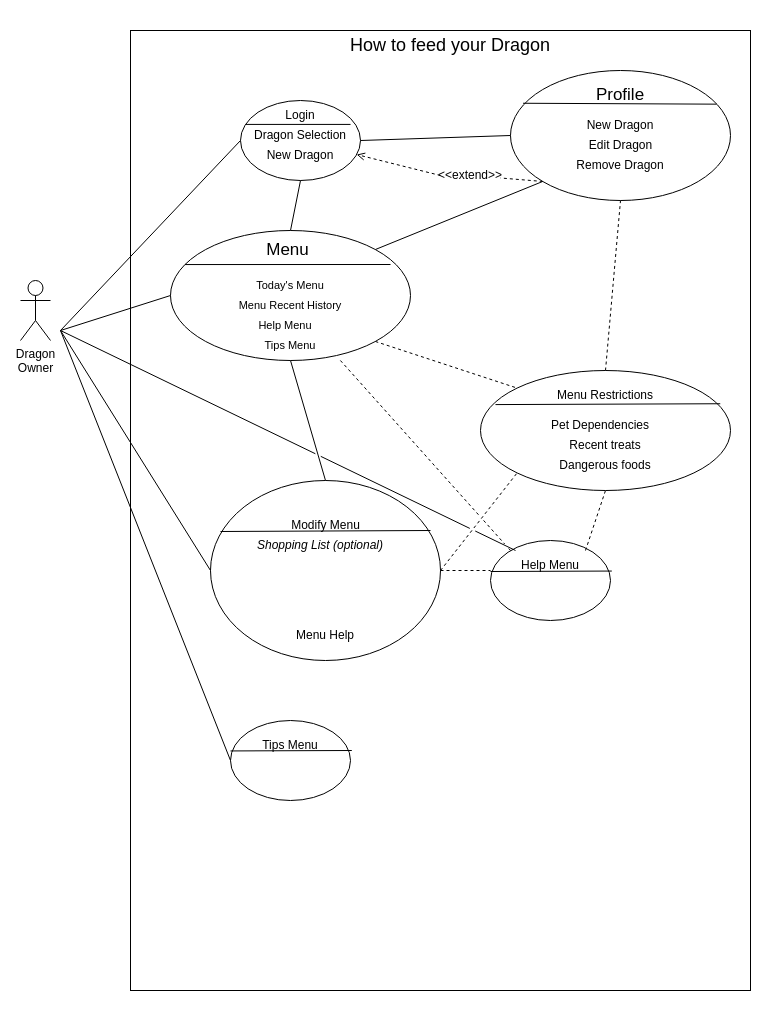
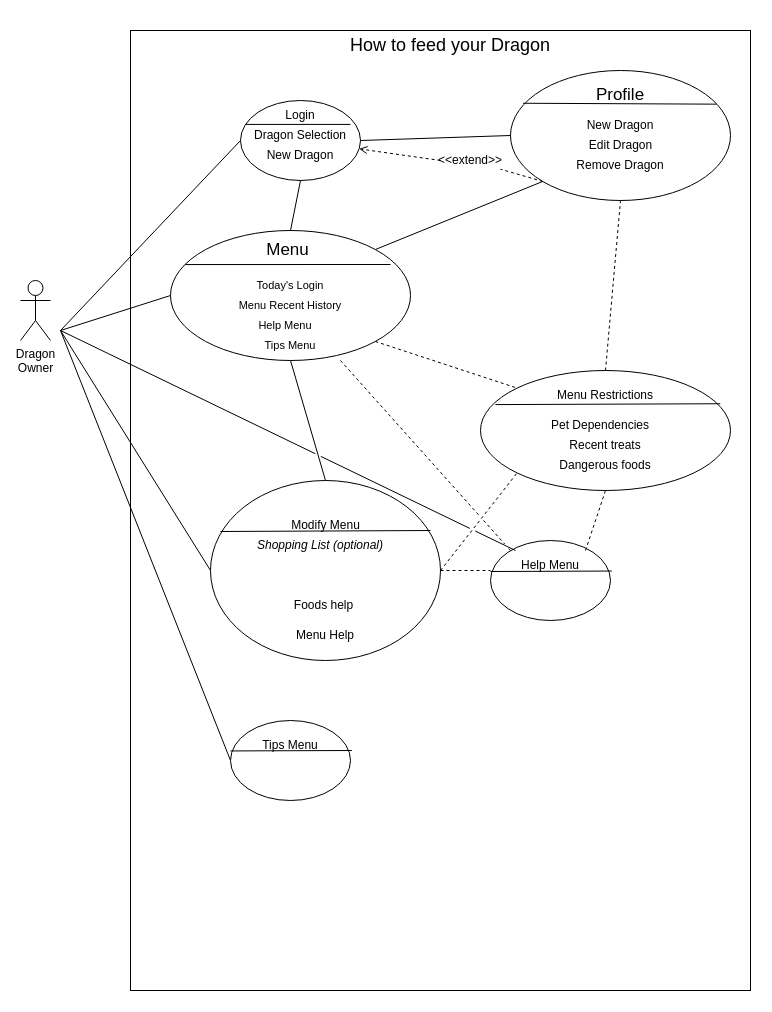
  <mxCell id="0" />
  <mxCell id="1" parent="0" />
  <mxCell id="2" value="Dragon&lt;br&gt;Owner&lt;br&gt;" style="shape=umlActor;verticalLabelPosition=bottom;verticalAlign=top;html=1;outlineConnect=0;" parent="1" vertex="1"><mxGeometry x="20" y="280" width="30" height="60" as="geometry" /></mxCell>
  <mxCell id="3" value="" style="rounded=0;whiteSpace=wrap;html=1;" parent="1" vertex="1"><mxGeometry x="130" y="30" width="620" height="960" as="geometry" /></mxCell>
  <mxCell id="4" value="How to feed your Dragon" style="text;html=1;strokeColor=none;fillColor=none;align=center;verticalAlign=middle;whiteSpace=wrap;rounded=0;fontSize=18;" parent="1" vertex="1"><mxGeometry x="330" y="20" width="240" height="50" as="geometry" /></mxCell>
  <mxCell id="5" value="" style="ellipse;whiteSpace=wrap;html=1;fontSize=18;" parent="1" vertex="1"><mxGeometry x="240" y="100" width="120" height="80" as="geometry" /></mxCell>
  <mxCell id="6" value="" style="ellipse;whiteSpace=wrap;html=1;fontSize=18;" parent="1" vertex="1"><mxGeometry x="170" y="230" width="240" height="130" as="geometry" /></mxCell>
  <mxCell id="7" value="" style="ellipse;whiteSpace=wrap;html=1;fontSize=18;" parent="1" vertex="1"><mxGeometry x="480" y="370" width="250" height="120" as="geometry" /></mxCell>
  <mxCell id="8" value="" style="ellipse;whiteSpace=wrap;html=1;fontSize=18;" parent="1" vertex="1"><mxGeometry x="210" y="480" width="230" height="180" as="geometry" /></mxCell>
  <mxCell id="9" value="" style="endArrow=none;html=1;rounded=0;fontSize=18;entryX=0;entryY=0.5;entryDx=0;entryDy=0;exitX=0;exitY=0.5;exitDx=0;exitDy=0;" parent="1" source="6" target="5" edge="1"><mxGeometry width="50" height="50" relative="1" as="geometry"><mxPoint x="630" y="310" as="sourcePoint" /><mxPoint x="680" y="260" as="targetPoint" /><Array as="points"><mxPoint x="60" y="330" /></Array></mxGeometry></mxCell>
  <mxCell id="10" value="" style="endArrow=none;html=1;rounded=0;fontSize=18;entryX=0;entryY=0.5;entryDx=0;entryDy=0;" parent="1" target="8" edge="1"><mxGeometry width="50" height="50" relative="1" as="geometry"><mxPoint x="60" y="330" as="sourcePoint" /><mxPoint x="510" y="340" as="targetPoint" /></mxGeometry></mxCell>
  <mxCell id="11" value="" style="ellipse;whiteSpace=wrap;html=1;fontSize=18;" parent="1" vertex="1"><mxGeometry x="510" y="70" width="220" height="130" as="geometry" /></mxCell>
  <mxCell id="12" value="" style="endArrow=none;html=1;rounded=0;fontSize=18;exitX=1;exitY=0.5;exitDx=0;exitDy=0;entryX=0;entryY=0.5;entryDx=0;entryDy=0;" parent="1" source="5" target="11" edge="1"><mxGeometry width="50" height="50" relative="1" as="geometry"><mxPoint x="630" y="300" as="sourcePoint" /><mxPoint x="680" y="250" as="targetPoint" /></mxGeometry></mxCell>
  <mxCell id="13" value="" style="endArrow=none;html=1;rounded=0;fontSize=18;exitX=0.5;exitY=0;exitDx=0;exitDy=0;entryX=0.5;entryY=1;entryDx=0;entryDy=0;" parent="1" source="6" target="5" edge="1"><mxGeometry width="50" height="50" relative="1" as="geometry"><mxPoint x="630" y="300" as="sourcePoint" /><mxPoint x="680" y="250" as="targetPoint" /></mxGeometry></mxCell>
  <mxCell id="14" value="" style="endArrow=none;html=1;rounded=0;fontSize=18;exitX=0.5;exitY=0;exitDx=0;exitDy=0;entryX=0.5;entryY=1;entryDx=0;entryDy=0;" parent="1" source="8" target="6" edge="1"><mxGeometry width="50" height="50" relative="1" as="geometry"><mxPoint x="630" y="500" as="sourcePoint" /><mxPoint x="680" y="450" as="targetPoint" /></mxGeometry></mxCell>
  <mxCell id="15" value="" style="endArrow=none;html=1;rounded=0;fontSize=18;entryX=1;entryY=0;entryDx=0;entryDy=0;exitX=0;exitY=1;exitDx=0;exitDy=0;" parent="1" source="11" target="6" edge="1"><mxGeometry width="50" height="50" relative="1" as="geometry"><mxPoint x="630" y="500" as="sourcePoint" /><mxPoint x="680" y="450" as="targetPoint" /></mxGeometry></mxCell>
  <mxCell id="16" value="" style="endArrow=open;dashed=1;html=1;rounded=0;fontSize=18;jumpStyle=gap;exitX=0;exitY=0.5;exitDx=0;exitDy=0;endFill=0;startArrow=none;" parent="1" source="17" target="5" edge="1"><mxGeometry width="50" height="50" relative="1" as="geometry"><mxPoint x="430" y="200" as="sourcePoint" /><mxPoint x="480" y="150" as="targetPoint" /></mxGeometry></mxCell>
- <mxCell id="17" value="&amp;lt;&amp;lt;extend&amp;gt;&amp;gt;" style="text;html=1;strokeColor=none;fillColor=none;align=center;verticalAlign=middle;whiteSpace=wrap;rounded=0;fontSize=12;" parent="1" vertex="1"><mxGeometry x="440" y="160" width="60" height="30" as="geometry" /></mxCell>
+ <mxCell id="17" value="&amp;lt;&amp;lt;extend&amp;gt;&amp;gt;" style="text;html=1;strokeColor=none;fillColor=none;align=center;verticalAlign=middle;whiteSpace=wrap;rounded=0;fontSize=12;" parent="1" vertex="1"><mxGeometry x="440" y="145" width="60" height="30" as="geometry" /></mxCell>
  <mxCell id="18" value="" style="endArrow=none;dashed=1;html=1;rounded=0;fontSize=18;jumpStyle=gap;exitX=0;exitY=1;exitDx=0;exitDy=0;endFill=0;" parent="1" source="11" target="17" edge="1"><mxGeometry width="50" height="50" relative="1" as="geometry"><mxPoint x="585.15" y="185.504" as="sourcePoint" /><mxPoint x="358.426" y="149.102" as="targetPoint" /></mxGeometry></mxCell>
  <mxCell id="19" value="" style="endArrow=none;dashed=1;html=1;rounded=0;fontSize=12;jumpStyle=gap;entryX=0.5;entryY=1;entryDx=0;entryDy=0;exitX=0.5;exitY=0;exitDx=0;exitDy=0;" parent="1" source="7" target="11" edge="1"><mxGeometry width="50" height="50" relative="1" as="geometry"><mxPoint x="430" y="340" as="sourcePoint" /><mxPoint x="480" y="290" as="targetPoint" /></mxGeometry></mxCell>
  <mxCell id="20" value="" style="endArrow=none;dashed=1;html=1;rounded=0;fontSize=12;jumpStyle=gap;entryX=0;entryY=1;entryDx=0;entryDy=0;exitX=1;exitY=0.5;exitDx=0;exitDy=0;" parent="1" source="8" target="7" edge="1"><mxGeometry width="50" height="50" relative="1" as="geometry"><mxPoint x="390" y="570" as="sourcePoint" /><mxPoint x="495" y="400" as="targetPoint" /></mxGeometry></mxCell>
  <mxCell id="21" value="" style="endArrow=none;dashed=1;html=1;rounded=0;fontSize=12;jumpStyle=gap;entryX=0;entryY=0;entryDx=0;entryDy=0;exitX=1;exitY=1;exitDx=0;exitDy=0;" parent="1" source="6" target="7" edge="1"><mxGeometry width="50" height="50" relative="1" as="geometry"><mxPoint x="430" y="340" as="sourcePoint" /><mxPoint x="480" y="290" as="targetPoint" /></mxGeometry></mxCell>
  <mxCell id="22" value="Modify Menu" style="text;html=1;strokeColor=none;fillColor=none;align=center;verticalAlign=middle;whiteSpace=wrap;rounded=0;fontSize=12;" parent="1" vertex="1"><mxGeometry x="277.5" y="510" width="95" height="30" as="geometry" /></mxCell>
  <mxCell id="23" value="" style="endArrow=none;html=1;rounded=0;fontSize=12;jumpStyle=gap;" parent="1" edge="1"><mxGeometry width="50" height="50" relative="1" as="geometry"><mxPoint x="220" y="531" as="sourcePoint" /><mxPoint x="430" y="530" as="targetPoint" /></mxGeometry></mxCell>
  <mxCell id="24" value="Menu Help" style="text;html=1;strokeColor=none;fillColor=none;align=center;verticalAlign=middle;whiteSpace=wrap;rounded=0;fontSize=12;" parent="1" vertex="1"><mxGeometry x="285" y="620" width="80" height="30" as="geometry" /></mxCell>
+ <mxCell id="25" value="Foods help" style="text;html=1;strokeColor=none;fillColor=none;align=center;verticalAlign=middle;whiteSpace=wrap;rounded=0;fontSize=12;" parent="1" vertex="1"><mxGeometry x="291.25" y="590" width="65" height="30" as="geometry" /></mxCell>
  <mxCell id="26" value="" style="endArrow=none;html=1;rounded=0;fontSize=12;jumpStyle=gap;exitX=0.959;exitY=0.277;exitDx=0;exitDy=0;entryX=0.06;entryY=0.284;entryDx=0;entryDy=0;exitPerimeter=0;entryPerimeter=0;" parent="1" source="7" target="7" edge="1"><mxGeometry width="50" height="50" relative="1" as="geometry"><mxPoint x="430" y="460" as="sourcePoint" /><mxPoint x="480" y="410" as="targetPoint" /></mxGeometry></mxCell>
  <mxCell id="27" value="Menu Restrictions" style="text;html=1;strokeColor=none;fillColor=none;align=center;verticalAlign=middle;whiteSpace=wrap;rounded=0;fontSize=12;" parent="1" vertex="1"><mxGeometry x="550" y="380" width="110" height="30" as="geometry" /></mxCell>
  <mxCell id="28" value="Recent treats" style="text;html=1;strokeColor=none;fillColor=none;align=center;verticalAlign=middle;whiteSpace=wrap;rounded=0;fontSize=12;" parent="1" vertex="1"><mxGeometry x="535" y="430" width="140" height="30" as="geometry" /></mxCell>
  <mxCell id="29" value="Dangerous foods" style="text;html=1;strokeColor=none;fillColor=none;align=center;verticalAlign=middle;whiteSpace=wrap;rounded=0;fontSize=12;" parent="1" vertex="1"><mxGeometry x="550" y="450" width="110" height="30" as="geometry" /></mxCell>
  <mxCell id="30" value="Pet Dependencies" style="text;html=1;strokeColor=none;fillColor=none;align=center;verticalAlign=middle;whiteSpace=wrap;rounded=0;fontSize=12;" parent="1" vertex="1"><mxGeometry x="530" y="410" width="140" height="30" as="geometry" /></mxCell>
  <mxCell id="31" value="Shopping List (optional)" style="text;html=1;strokeColor=none;fillColor=none;align=center;verticalAlign=middle;whiteSpace=wrap;rounded=0;fontSize=12;fontStyle=2" parent="1" vertex="1"><mxGeometry x="251.25" y="530" width="137.5" height="30" as="geometry" /></mxCell>
  <mxCell id="32" value="" style="ellipse;whiteSpace=wrap;html=1;fontSize=12;" parent="1" vertex="1"><mxGeometry x="490" y="540" width="120" height="80" as="geometry" /></mxCell>
  <mxCell id="33" value="Help Menu" style="text;html=1;strokeColor=none;fillColor=none;align=center;verticalAlign=middle;whiteSpace=wrap;rounded=0;fontSize=12;" parent="1" vertex="1"><mxGeometry x="515" y="550" width="70" height="30" as="geometry" /></mxCell>
  <mxCell id="34" value="" style="ellipse;whiteSpace=wrap;html=1;fontSize=12;" parent="1" vertex="1"><mxGeometry x="230" y="720" width="120" height="80" as="geometry" /></mxCell>
  <mxCell id="35" value="Tips Menu" style="text;html=1;strokeColor=none;fillColor=none;align=center;verticalAlign=middle;whiteSpace=wrap;rounded=0;fontSize=12;" parent="1" vertex="1"><mxGeometry x="260" y="730" width="60" height="30" as="geometry" /></mxCell>
  <mxCell id="36" value="" style="endArrow=none;html=1;rounded=0;fontSize=12;jumpStyle=gap;entryX=0;entryY=0;entryDx=0;entryDy=0;" parent="1" target="33" edge="1"><mxGeometry width="50" height="50" relative="1" as="geometry"><mxPoint x="60" y="330" as="sourcePoint" /><mxPoint x="480" y="660" as="targetPoint" /></mxGeometry></mxCell>
  <mxCell id="37" value="" style="endArrow=none;html=1;rounded=0;fontSize=12;jumpStyle=gap;exitX=0;exitY=0.5;exitDx=0;exitDy=0;" parent="1" source="34" edge="1"><mxGeometry width="50" height="50" relative="1" as="geometry"><mxPoint x="430" y="900" as="sourcePoint" /><mxPoint x="60" y="330" as="targetPoint" /></mxGeometry></mxCell>
  <mxCell id="38" value="" style="endArrow=none;html=1;rounded=0;fontSize=12;jumpStyle=gap;entryX=1.011;entryY=0.382;entryDx=0;entryDy=0;entryPerimeter=0;" parent="1" target="32" edge="1"><mxGeometry width="50" height="50" relative="1" as="geometry"><mxPoint x="490" y="571" as="sourcePoint" /><mxPoint x="790" y="610" as="targetPoint" /></mxGeometry></mxCell>
  <mxCell id="39" value="" style="endArrow=none;html=1;rounded=0;fontSize=12;jumpStyle=gap;entryX=1.011;entryY=0.382;entryDx=0;entryDy=0;entryPerimeter=0;" parent="1" edge="1"><mxGeometry width="50" height="50" relative="1" as="geometry"><mxPoint x="230" y="750.44" as="sourcePoint" /><mxPoint x="351.32" y="750" as="targetPoint" /></mxGeometry></mxCell>
  <mxCell id="40" value="" style="endArrow=none;dashed=1;html=1;rounded=0;fontSize=12;jumpStyle=gap;entryX=0.5;entryY=1;entryDx=0;entryDy=0;exitX=1;exitY=0;exitDx=0;exitDy=0;" parent="1" source="33" target="7" edge="1"><mxGeometry width="50" height="50" relative="1" as="geometry"><mxPoint x="430" y="470" as="sourcePoint" /><mxPoint x="480" y="420" as="targetPoint" /></mxGeometry></mxCell>
  <mxCell id="41" value="" style="endArrow=none;dashed=1;html=1;rounded=0;fontSize=12;jumpStyle=gap;" parent="1" edge="1"><mxGeometry width="50" height="50" relative="1" as="geometry"><mxPoint x="440" y="570" as="sourcePoint" /><mxPoint x="490" y="570" as="targetPoint" /></mxGeometry></mxCell>
  <mxCell id="42" value="Login" style="text;html=1;strokeColor=none;fillColor=none;align=center;verticalAlign=middle;whiteSpace=wrap;rounded=0;fontSize=12;" parent="1" vertex="1"><mxGeometry x="270" y="100" width="60" height="30" as="geometry" /></mxCell>
  <mxCell id="43" value="" style="endArrow=none;html=1;rounded=0;fontSize=12;jumpStyle=gap;exitX=0.043;exitY=0.299;exitDx=0;exitDy=0;exitPerimeter=0;entryX=0.917;entryY=0.299;entryDx=0;entryDy=0;entryPerimeter=0;" parent="1" source="5" target="5" edge="1"><mxGeometry width="50" height="50" relative="1" as="geometry"><mxPoint x="430" y="330" as="sourcePoint" /><mxPoint x="480" y="280" as="targetPoint" /></mxGeometry></mxCell>
  <mxCell id="44" value="Dragon Selection" style="text;html=1;strokeColor=none;fillColor=none;align=center;verticalAlign=middle;whiteSpace=wrap;rounded=0;fontSize=12;" parent="1" vertex="1"><mxGeometry x="250" y="120" width="100" height="30" as="geometry" /></mxCell>
  <mxCell id="45" value="New Dragon" style="text;html=1;strokeColor=none;fillColor=none;align=center;verticalAlign=middle;whiteSpace=wrap;rounded=0;fontSize=12;" parent="1" vertex="1"><mxGeometry x="255" y="140" width="90" height="30" as="geometry" /></mxCell>
  <mxCell id="46" value="Menu" style="text;html=1;strokeColor=none;fillColor=none;align=center;verticalAlign=middle;whiteSpace=wrap;rounded=0;fontSize=17;" parent="1" vertex="1"><mxGeometry x="240" y="230" width="95" height="40" as="geometry" /></mxCell>
  <mxCell id="47" value="" style="endArrow=none;html=1;rounded=0;fontSize=17;jumpStyle=gap;exitX=0.06;exitY=0.262;exitDx=0;exitDy=0;exitPerimeter=0;" parent="1" source="6" edge="1"><mxGeometry width="50" height="50" relative="1" as="geometry"><mxPoint x="430" y="310" as="sourcePoint" /><mxPoint x="390" y="264" as="targetPoint" /></mxGeometry></mxCell>
- <mxCell id="48" value="Today's Menu" style="text;html=1;strokeColor=none;fillColor=none;align=center;verticalAlign=middle;whiteSpace=wrap;rounded=0;fontSize=11;" parent="1" vertex="1"><mxGeometry x="235" y="270" width="110" height="30" as="geometry" /></mxCell>
+ <mxCell id="48" value="Today's Login" style="text;html=1;strokeColor=none;fillColor=none;align=center;verticalAlign=middle;whiteSpace=wrap;rounded=0;fontSize=11;" parent="1" vertex="1"><mxGeometry x="235" y="270" width="110" height="30" as="geometry" /></mxCell>
  <mxCell id="49" value="Menu Recent History" style="text;html=1;strokeColor=none;fillColor=none;align=center;verticalAlign=middle;whiteSpace=wrap;rounded=0;fontSize=11;" parent="1" vertex="1"><mxGeometry x="210" y="290" width="160" height="30" as="geometry" /></mxCell>
  <mxCell id="50" value="Help Menu" style="text;html=1;strokeColor=none;fillColor=none;align=center;verticalAlign=middle;whiteSpace=wrap;rounded=0;fontSize=11;" parent="1" vertex="1"><mxGeometry x="215" y="310" width="140" height="30" as="geometry" /></mxCell>
  <mxCell id="51" value="Tips Menu" style="text;html=1;strokeColor=none;fillColor=none;align=center;verticalAlign=middle;whiteSpace=wrap;rounded=0;fontSize=11;" parent="1" vertex="1"><mxGeometry x="260" y="330" width="60" height="30" as="geometry" /></mxCell>
  <mxCell id="52" value="" style="endArrow=none;dashed=1;html=1;rounded=0;fontSize=11;jumpStyle=gap;exitX=0.708;exitY=1;exitDx=0;exitDy=0;exitPerimeter=0;" parent="1" source="6" edge="1"><mxGeometry width="50" height="50" relative="1" as="geometry"><mxPoint x="430" y="590" as="sourcePoint" /><mxPoint x="510" y="550" as="targetPoint" /></mxGeometry></mxCell>
  <mxCell id="53" value="&lt;font style=&quot;font-size: 17px&quot;&gt;Profile&lt;/font&gt;" style="text;html=1;strokeColor=none;fillColor=none;align=center;verticalAlign=middle;whiteSpace=wrap;rounded=0;fontSize=11;" parent="1" vertex="1"><mxGeometry x="560" y="80" width="120" height="30" as="geometry" /></mxCell>
  <mxCell id="54" value="" style="endArrow=none;html=1;rounded=0;fontSize=17;jumpStyle=gap;exitX=0.057;exitY=0.252;exitDx=0;exitDy=0;exitPerimeter=0;entryX=0.937;entryY=0.259;entryDx=0;entryDy=0;entryPerimeter=0;" parent="1" source="11" target="11" edge="1"><mxGeometry width="50" height="50" relative="1" as="geometry"><mxPoint x="430" y="300" as="sourcePoint" /><mxPoint x="710" y="103" as="targetPoint" /></mxGeometry></mxCell>
  <mxCell id="55" value="New Dragon" style="text;html=1;strokeColor=none;fillColor=none;align=center;verticalAlign=middle;whiteSpace=wrap;rounded=0;fontSize=12;" parent="1" vertex="1"><mxGeometry x="565" y="110" width="110" height="30" as="geometry" /></mxCell>
  <mxCell id="56" value="Edit Dragon" style="text;html=1;strokeColor=none;fillColor=none;align=center;verticalAlign=middle;whiteSpace=wrap;rounded=0;fontSize=12;" parent="1" vertex="1"><mxGeometry x="582.5" y="130" width="75" height="30" as="geometry" /></mxCell>
  <mxCell id="57" value="Remove Dragon" style="text;html=1;strokeColor=none;fillColor=none;align=center;verticalAlign=middle;whiteSpace=wrap;rounded=0;fontSize=12;" parent="1" vertex="1"><mxGeometry x="550" y="150" width="140" height="30" as="geometry" /></mxCell>
